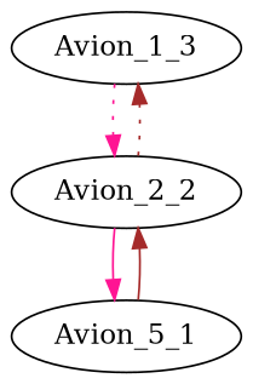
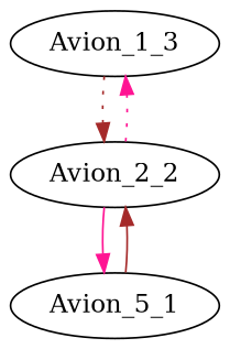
  digraph {
    edge [color=deeppink style=dotted]
    Avion_1_3
    Avion_2_2
    n3 [label=Avion_5_1]
-   Avion_1_3 -> Avion_2_2
-   Avion_2_2 -> Avion_1_3 [color=brown]
+   Avion_1_3 -> Avion_2_2 [color=brown]
+   Avion_2_2 -> Avion_1_3
    Avion_2_2 -> n3 [style=solid]
    n3 -> Avion_2_2 [color=brown style=solid]
  }
